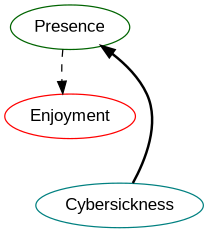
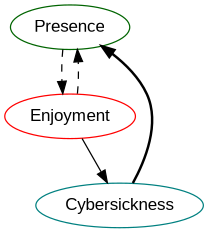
  digraph {
    fontname="Liberation Sans"
    node [fontname="Liberation Sans"]
    edge [fontname="Liberation Sans" style=dashed type=sp]
    Presence [color=darkgreen]
    Enjoyment [color=red]
    Cybersickness [color=teal]
    Presence -> Enjoyment
+   Enjoyment -> Presence
+   Enjoyment -> Cybersickness [style=solid type=a]
    Cybersickness -> Presence [style=bold type=sn]
  }
